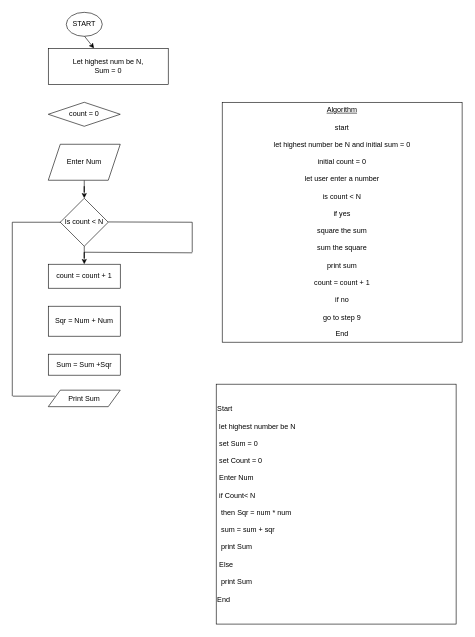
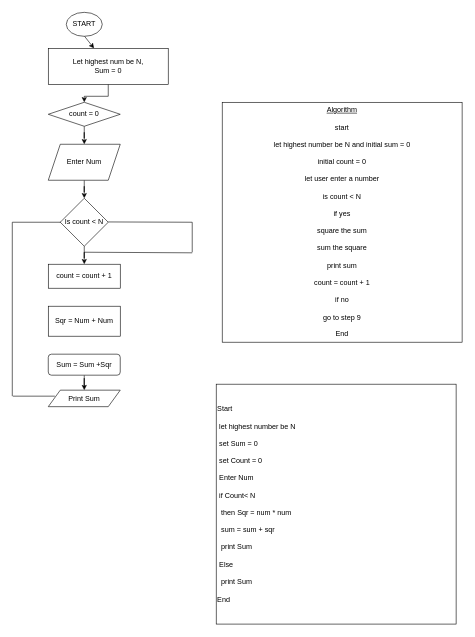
  <mxCell id="0" />
  <mxCell id="1" parent="0" />
  <mxCell id="2" value="&lt;u&gt;Algorithm&lt;br&gt;&lt;/u&gt;&lt;br&gt;start&lt;br&gt;&lt;br&gt;let highest number be N and initial sum = 0&lt;br&gt;&lt;br&gt;initial count = 0&lt;br&gt;&lt;br&gt;let user enter a number&lt;br&gt;&lt;br&gt;is count &amp;lt; N&lt;br&gt;&lt;br&gt;if yes&lt;br&gt;&lt;br&gt;square the sum&lt;br&gt;&lt;br&gt;sum the square&lt;br&gt;&lt;br&gt;print sum&lt;br&gt;&lt;br&gt;count = count + 1&lt;br&gt;&lt;br&gt;if no&lt;br&gt;&lt;br&gt;go to step 9&lt;br&gt;&lt;br&gt;End&lt;br&gt;" style="whiteSpace=wrap;html=1;aspect=fixed;align=center;" parent="1" vertex="1"><mxGeometry x="370" y="170" width="400" height="400" as="geometry" /></mxCell>
  <mxCell id="3" value="START" style="ellipse;whiteSpace=wrap;html=1;" parent="1" vertex="1"><mxGeometry x="110" y="20" width="60" height="40" as="geometry" /></mxCell>
  <mxCell id="4" value="" style="endArrow=classic;html=1;rounded=0;" parent="1" target="6" edge="1"><mxGeometry width="50" height="50" relative="1" as="geometry"><mxPoint x="140.5" y="60" as="sourcePoint" /><mxPoint x="141" y="100" as="targetPoint" /></mxGeometry></mxCell>
+ <mxCell id="5" value="" style="edgeStyle=orthogonalEdgeStyle;rounded=0;orthogonalLoop=1;jettySize=auto;html=1;" parent="1" source="6" target="8" edge="1"><mxGeometry relative="1" as="geometry" /></mxCell>
  <mxCell id="6" value="Let highest num be N,&lt;br&gt;Sum = 0" style="rounded=0;whiteSpace=wrap;html=1;" parent="1" vertex="1"><mxGeometry x="80" y="80" width="200" height="60" as="geometry" /></mxCell>
+ <mxCell id="7" value="" style="edgeStyle=orthogonalEdgeStyle;rounded=0;orthogonalLoop=1;jettySize=auto;html=1;" parent="1" source="8" target="10" edge="1"><mxGeometry relative="1" as="geometry" /></mxCell>
  <mxCell id="8" value="count = 0" style="rhombus;whiteSpace=wrap;html=1;" parent="1" vertex="1"><mxGeometry x="80" y="170" width="120" height="40" as="geometry" /></mxCell>
  <mxCell id="9" value="" style="edgeStyle=orthogonalEdgeStyle;rounded=0;orthogonalLoop=1;jettySize=auto;html=1;" parent="1" source="10" target="12" edge="1"><mxGeometry relative="1" as="geometry" /></mxCell>
  <mxCell id="10" value="Enter Num" style="shape=parallelogram;perimeter=parallelogramPerimeter;whiteSpace=wrap;html=1;fixedSize=1;rounded=0;" parent="1" vertex="1"><mxGeometry x="80" y="240" width="120" height="60" as="geometry" /></mxCell>
  <mxCell id="11" value="" style="edgeStyle=orthogonalEdgeStyle;rounded=0;orthogonalLoop=1;jettySize=auto;html=1;" parent="1" source="12" target="13" edge="1"><mxGeometry relative="1" as="geometry" /></mxCell>
  <mxCell id="12" value="Is count &amp;lt; N" style="rhombus;whiteSpace=wrap;html=1;rounded=0;" parent="1" vertex="1"><mxGeometry x="100" y="330" width="80" height="80" as="geometry" /></mxCell>
  <mxCell id="13" value="count = count + 1" style="whiteSpace=wrap;html=1;rounded=0;" parent="1" vertex="1"><mxGeometry x="80" y="440" width="120" height="40" as="geometry" /></mxCell>
  <mxCell id="14" value="Sqr = Num + Num" style="whiteSpace=wrap;html=1;rounded=0;" parent="1" vertex="1"><mxGeometry x="80" y="510" width="120" height="50" as="geometry" /></mxCell>
- <mxCell id="16" value="Sum = Sum +Sqr" style="whiteSpace=wrap;html=1;rounded=0;" parent="1" vertex="1"><mxGeometry x="80" y="590" width="120" height="35" as="geometry" /></mxCell>
+ <mxCell id="15" value="" style="edgeStyle=orthogonalEdgeStyle;rounded=0;orthogonalLoop=1;jettySize=auto;html=1;" parent="1" source="16" target="17" edge="1"><mxGeometry relative="1" as="geometry" /></mxCell>
+ <mxCell id="16" value="Sum = Sum +Sqr" style="whiteSpace=wrap;html=1;rounded=1;" parent="1" vertex="1"><mxGeometry x="80" y="590" width="120" height="35" as="geometry" /></mxCell>
  <mxCell id="17" value="Print Sum" style="shape=parallelogram;perimeter=parallelogramPerimeter;whiteSpace=wrap;html=1;fixedSize=1;rounded=0;" parent="1" vertex="1"><mxGeometry x="80" y="650" width="120" height="27.5" as="geometry" /></mxCell>
  <mxCell id="18" value="" style="endArrow=none;html=1;rounded=0;" parent="1" edge="1"><mxGeometry width="50" height="50" relative="1" as="geometry"><mxPoint x="21" y="660" as="sourcePoint" /><mxPoint x="91" y="660" as="targetPoint" /></mxGeometry></mxCell>
  <mxCell id="19" value="" style="endArrow=none;html=1;rounded=0;" parent="1" edge="1"><mxGeometry width="50" height="50" relative="1" as="geometry"><mxPoint x="20" y="660" as="sourcePoint" /><mxPoint x="20" y="370" as="targetPoint" /></mxGeometry></mxCell>
  <mxCell id="20" value="" style="endArrow=none;html=1;rounded=0;" parent="1" edge="1"><mxGeometry width="50" height="50" relative="1" as="geometry"><mxPoint x="20" y="370" as="sourcePoint" /><mxPoint x="101" y="370" as="targetPoint" /></mxGeometry></mxCell>
  <mxCell id="21" value="" style="endArrow=none;html=1;rounded=0;" parent="1" edge="1"><mxGeometry width="50" height="50" relative="1" as="geometry"><mxPoint x="180" y="369.5" as="sourcePoint" /><mxPoint x="320" y="370" as="targetPoint" /></mxGeometry></mxCell>
  <mxCell id="22" value="" style="endArrow=none;html=1;rounded=0;" parent="1" edge="1"><mxGeometry width="50" height="50" relative="1" as="geometry"><mxPoint x="140" y="420" as="sourcePoint" /><mxPoint x="320" y="421" as="targetPoint" /></mxGeometry></mxCell>
  <mxCell id="23" value="" style="endArrow=none;html=1;rounded=0;" parent="1" edge="1"><mxGeometry width="50" height="50" relative="1" as="geometry"><mxPoint x="320" y="420" as="sourcePoint" /><mxPoint x="320" y="370" as="targetPoint" /></mxGeometry></mxCell>
  <mxCell id="24" value="&lt;div style=&quot;&quot;&gt;Start&lt;/div&gt;&lt;div style=&quot;&quot;&gt;&lt;br&gt;&lt;/div&gt;&lt;div style=&quot;&quot;&gt;&lt;span style=&quot;background-color: initial; white-space: pre;&quot;&gt; &lt;/span&gt;&lt;span style=&quot;background-color: initial;&quot;&gt;let highest number be N&lt;/span&gt;&lt;br&gt;&lt;/div&gt;&lt;div style=&quot;&quot;&gt;&lt;br&gt;&lt;/div&gt;&lt;div style=&quot;&quot;&gt;&lt;span style=&quot;white-space: pre;&quot;&gt; &lt;/span&gt;set Sum = 0&lt;br&gt;&lt;/div&gt;&lt;div style=&quot;&quot;&gt;&lt;br&gt;&lt;/div&gt;&lt;div style=&quot;&quot;&gt;&lt;span style=&quot;white-space: pre;&quot;&gt; &lt;/span&gt;set Count = 0&lt;/div&gt;&lt;div style=&quot;&quot;&gt;&lt;br&gt;&lt;/div&gt;&lt;div style=&quot;&quot;&gt;&lt;span style=&quot;white-space: pre;&quot;&gt; &lt;/span&gt;Enter Num&lt;br&gt;&lt;/div&gt;&lt;div style=&quot;&quot;&gt;&lt;br&gt;&lt;/div&gt;&lt;div style=&quot;&quot;&gt;&lt;span style=&quot;white-space: pre;&quot;&gt; &lt;/span&gt;if Count&amp;lt; N&lt;br&gt;&lt;/div&gt;&lt;div style=&quot;&quot;&gt;&lt;br&gt;&lt;/div&gt;&lt;div style=&quot;&quot;&gt;&lt;span style=&quot;white-space: pre;&quot;&gt; &lt;span style=&quot;white-space: pre;&quot;&gt; &lt;/span&gt;&lt;/span&gt;then Sqr = num * num&lt;/div&gt;&lt;div style=&quot;&quot;&gt;&lt;br&gt;&lt;/div&gt;&lt;div style=&quot;&quot;&gt;&lt;span style=&quot;white-space: pre;&quot;&gt; &lt;/span&gt;&lt;span style=&quot;white-space: pre;&quot;&gt; &lt;/span&gt;sum = sum + sqr&lt;/div&gt;&lt;div style=&quot;&quot;&gt;&lt;br&gt;&lt;/div&gt;&lt;div style=&quot;&quot;&gt;&lt;span style=&quot;white-space: pre;&quot;&gt; &lt;/span&gt;&lt;span style=&quot;white-space: pre;&quot;&gt; &lt;/span&gt;print Sum&lt;/div&gt;&lt;div style=&quot;&quot;&gt;&lt;br&gt;&lt;/div&gt;&lt;div style=&quot;&quot;&gt;&lt;span style=&quot;white-space: pre;&quot;&gt; &lt;/span&gt;Else&amp;nbsp;&lt;/div&gt;&lt;div style=&quot;&quot;&gt;&lt;br&gt;&lt;/div&gt;&lt;div style=&quot;&quot;&gt;&lt;span style=&quot;white-space: pre;&quot;&gt; &lt;/span&gt;&lt;span style=&quot;white-space: pre;&quot;&gt; &lt;/span&gt;print Sum&lt;/div&gt;&lt;div style=&quot;&quot;&gt;&lt;br&gt;&lt;/div&gt;&lt;div style=&quot;&quot;&gt;End&lt;br&gt;&lt;/div&gt;" style="whiteSpace=wrap;html=1;aspect=fixed;align=left;" vertex="1" parent="1"><mxGeometry x="360" y="640" width="400" height="400" as="geometry" /></mxCell>
